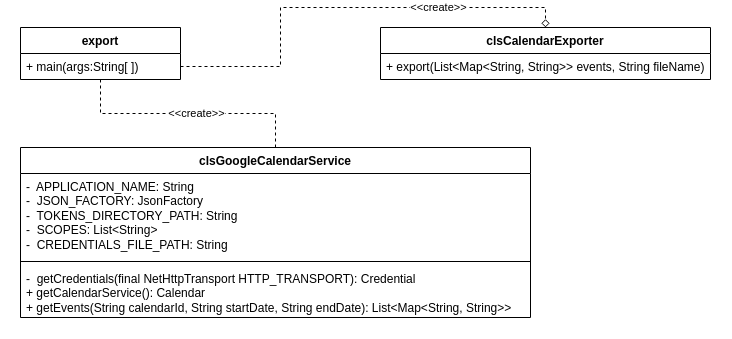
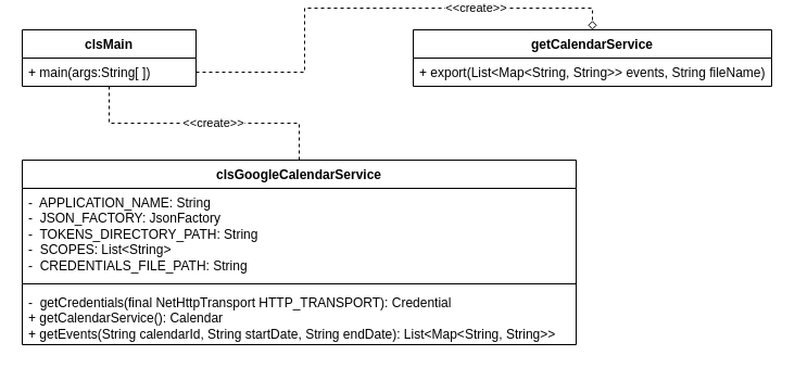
  <mxCell id="0" />
  <mxCell id="1" parent="0" />
  <mxCell id="2" style="edgeStyle=orthogonalEdgeStyle;rounded=0;orthogonalLoop=1;jettySize=auto;html=1;dashed=1;endArrow=none;endFill=0;" edge="1" parent="1" source="4" target="6"><mxGeometry relative="1" as="geometry" /></mxCell>
  <mxCell id="3" value="&amp;lt;&amp;lt;create&amp;gt;&amp;gt;" style="edgeLabel;html=1;align=center;verticalAlign=middle;resizable=0;points=[];" vertex="1" connectable="0" parent="2"><mxGeometry x="0.058" y="1" relative="1" as="geometry"><mxPoint as="offset" /></mxGeometry></mxCell>
- <mxCell id="4" value="export" style="swimlane;fontStyle=1;align=center;verticalAlign=top;childLayout=stackLayout;horizontal=1;startSize=26;horizontalStack=0;resizeParent=1;resizeParentMax=0;resizeLast=0;collapsible=1;marginBottom=0;whiteSpace=wrap;html=1;" vertex="1" parent="1"><mxGeometry x="20" y="20" width="160" height="52" as="geometry" /></mxCell>
+ <mxCell id="4" value="clsMain" style="swimlane;fontStyle=1;align=center;verticalAlign=top;childLayout=stackLayout;horizontal=1;startSize=26;horizontalStack=0;resizeParent=1;resizeParentMax=0;resizeLast=0;collapsible=1;marginBottom=0;whiteSpace=wrap;html=1;" vertex="1" parent="1"><mxGeometry x="20" y="20" width="160" height="52" as="geometry" /></mxCell>
  <mxCell id="5" value="+ main(args:String[ ])" style="text;strokeColor=none;fillColor=none;align=left;verticalAlign=top;spacingLeft=4;spacingRight=4;overflow=hidden;rotatable=0;points=[[0,0.5],[1,0.5]];portConstraint=eastwest;whiteSpace=wrap;html=1;" vertex="1" parent="4"><mxGeometry y="26" width="160" height="26" as="geometry" /></mxCell>
  <mxCell id="6" value="clsGoogleCalendarService" style="swimlane;fontStyle=1;align=center;verticalAlign=top;childLayout=stackLayout;horizontal=1;startSize=26;horizontalStack=0;resizeParent=1;resizeParentMax=0;resizeLast=0;collapsible=1;marginBottom=0;whiteSpace=wrap;html=1;" vertex="1" parent="1"><mxGeometry x="20" y="140" width="510" height="170" as="geometry" /></mxCell>
  <mxCell id="7" value="-&amp;nbsp; APPLICATION_NAME: String&lt;div&gt;-&amp;nbsp; JSON_FACTORY: JsonFactory&lt;/div&gt;&lt;div&gt;-&amp;nbsp; TOKENS_DIRECTORY_PATH: String&lt;/div&gt;&lt;div&gt;-&amp;nbsp; SCOPES: List&amp;lt;String&amp;gt;&lt;/div&gt;&lt;div&gt;-&amp;nbsp; CREDENTIALS_FILE_PATH: String&lt;/div&gt;" style="text;strokeColor=none;fillColor=none;align=left;verticalAlign=top;spacingLeft=4;spacingRight=4;overflow=hidden;rotatable=0;points=[[0,0.5],[1,0.5]];portConstraint=eastwest;whiteSpace=wrap;html=1;" vertex="1" parent="6"><mxGeometry y="26" width="510" height="84" as="geometry" /></mxCell>
  <mxCell id="8" value="" style="line;strokeWidth=1;fillColor=none;align=left;verticalAlign=middle;spacingTop=-1;spacingLeft=3;spacingRight=3;rotatable=0;labelPosition=right;points=[];portConstraint=eastwest;strokeColor=inherit;" vertex="1" parent="6"><mxGeometry y="110" width="510" height="8" as="geometry" /></mxCell>
  <mxCell id="9" value="-&amp;nbsp; getCredentials(final NetHttpTransport HTTP_TRANSPORT): Credential&lt;div&gt;+ getCalendarService(): Calendar&lt;/div&gt;&lt;div&gt;+ getEvents(String calendarId, String startDate, String endDate): List&amp;lt;Map&amp;lt;String, String&amp;gt;&amp;gt;&lt;/div&gt;" style="text;strokeColor=none;fillColor=none;align=left;verticalAlign=top;spacingLeft=4;spacingRight=4;overflow=hidden;rotatable=0;points=[[0,0.5],[1,0.5]];portConstraint=eastwest;whiteSpace=wrap;html=1;" vertex="1" parent="6"><mxGeometry y="118" width="510" height="52" as="geometry" /></mxCell>
- <mxCell id="10" value="clsCalendarExporter" style="swimlane;fontStyle=1;align=center;verticalAlign=top;childLayout=stackLayout;horizontal=1;startSize=26;horizontalStack=0;resizeParent=1;resizeParentMax=0;resizeLast=0;collapsible=1;marginBottom=0;whiteSpace=wrap;html=1;" vertex="1" parent="1"><mxGeometry x="380" y="20" width="330" height="52" as="geometry" /></mxCell>
+ <mxCell id="10" value="getCalendarService" style="swimlane;fontStyle=1;align=center;verticalAlign=top;childLayout=stackLayout;horizontal=1;startSize=26;horizontalStack=0;resizeParent=1;resizeParentMax=0;resizeLast=0;collapsible=1;marginBottom=0;whiteSpace=wrap;html=1;" vertex="1" parent="1"><mxGeometry x="380" y="20" width="330" height="52" as="geometry" /></mxCell>
  <mxCell id="11" value="+ export(List&amp;lt;Map&amp;lt;String, String&amp;gt;&amp;gt; events, String fileName)" style="text;strokeColor=none;fillColor=none;align=left;verticalAlign=top;spacingLeft=4;spacingRight=4;overflow=hidden;rotatable=0;points=[[0,0.5],[1,0.5]];portConstraint=eastwest;whiteSpace=wrap;html=1;" vertex="1" parent="10"><mxGeometry y="26" width="330" height="26" as="geometry" /></mxCell>
  <mxCell id="12" style="edgeStyle=orthogonalEdgeStyle;rounded=0;orthogonalLoop=1;jettySize=auto;html=1;exitX=1;exitY=0.5;exitDx=0;exitDy=0;entryX=0.5;entryY=0;entryDx=0;entryDy=0;dashed=1;endArrow=diamond;endFill=0;" edge="1" parent="1" source="5" target="10"><mxGeometry relative="1" as="geometry" /></mxCell>
  <mxCell id="13" value="&amp;lt;&amp;lt;create&amp;gt;&amp;gt;" style="edgeLabel;html=1;align=center;verticalAlign=middle;resizable=0;points=[];" vertex="1" connectable="0" parent="12"><mxGeometry x="0.423" y="1" relative="1" as="geometry"><mxPoint as="offset" /></mxGeometry></mxCell>
